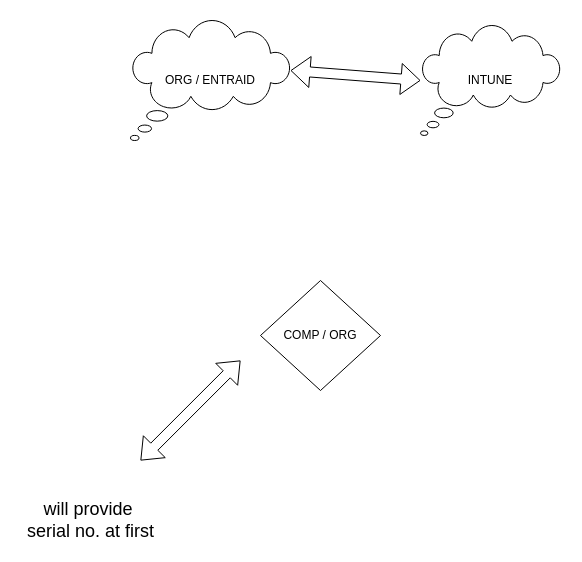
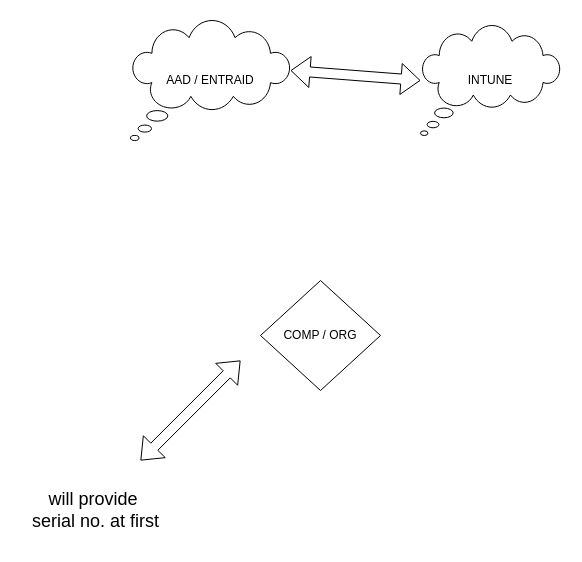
  <mxCell id="0" />
  <mxCell id="1" parent="0" />
- <mxCell id="2" value="ORG / ENTRAID" style="whiteSpace=wrap;html=1;shape=mxgraph.basic.cloud_callout" vertex="1" parent="1"><mxGeometry x="130" y="20" width="160" height="120" as="geometry" /></mxCell>
+ <mxCell id="2" value="AAD / ENTRAID" style="whiteSpace=wrap;html=1;shape=mxgraph.basic.cloud_callout" vertex="1" parent="1"><mxGeometry x="130" y="20" width="160" height="120" as="geometry" /></mxCell>
  <mxCell id="3" value="INTUNE" style="whiteSpace=wrap;html=1;shape=mxgraph.basic.cloud_callout" vertex="1" parent="1"><mxGeometry x="420" y="25" width="140" height="110" as="geometry" /></mxCell>
  <mxCell id="4" value="" style="shape=flexArrow;endArrow=classic;startArrow=classic;html=1;rounded=0;" edge="1" parent="1"><mxGeometry width="100" height="100" relative="1" as="geometry"><mxPoint x="290" y="70" as="sourcePoint" /><mxPoint x="420" y="80" as="targetPoint" /></mxGeometry></mxCell>
  <mxCell id="5" value="COMP / ORG" style="rhombus;whiteSpace=wrap;html=1;" vertex="1" parent="1"><mxGeometry x="260" y="280" width="120" height="110" as="geometry" /></mxCell>
  <mxCell id="6" value="" style="shape=flexArrow;endArrow=classic;startArrow=classic;html=1;rounded=0;" edge="1" parent="1"><mxGeometry width="100" height="100" relative="1" as="geometry"><mxPoint x="140" y="460" as="sourcePoint" /><mxPoint x="240" y="360" as="targetPoint" /></mxGeometry></mxCell>
- <mxCell id="7" value="&lt;font style=&quot;font-size: 18px;&quot;&gt;will provide&amp;nbsp;&lt;/font&gt;&lt;div style=&quot;font-size: 18px;&quot;&gt;&lt;font style=&quot;font-size: 18px;&quot;&gt;serial no. at first&lt;/font&gt;&lt;/div&gt;" style="text;html=1;align=center;verticalAlign=middle;resizable=0;points=[];autosize=1;strokeColor=none;fillColor=none;" vertex="1" parent="1"><mxGeometry x="15" y="490" width="150" height="60" as="geometry" /></mxCell>
+ <mxCell id="7" value="&lt;font style=&quot;font-size: 18px;&quot;&gt;will provide&amp;nbsp;&lt;/font&gt;&lt;div style=&quot;font-size: 18px;&quot;&gt;&lt;font style=&quot;font-size: 18px;&quot;&gt;serial no. at first&lt;/font&gt;&lt;/div&gt;" style="text;html=1;align=center;verticalAlign=middle;resizable=0;points=[];autosize=1;strokeColor=none;fillColor=none;" vertex="1" parent="1"><mxGeometry x="20" y="480" width="150" height="60" as="geometry" /></mxCell>
